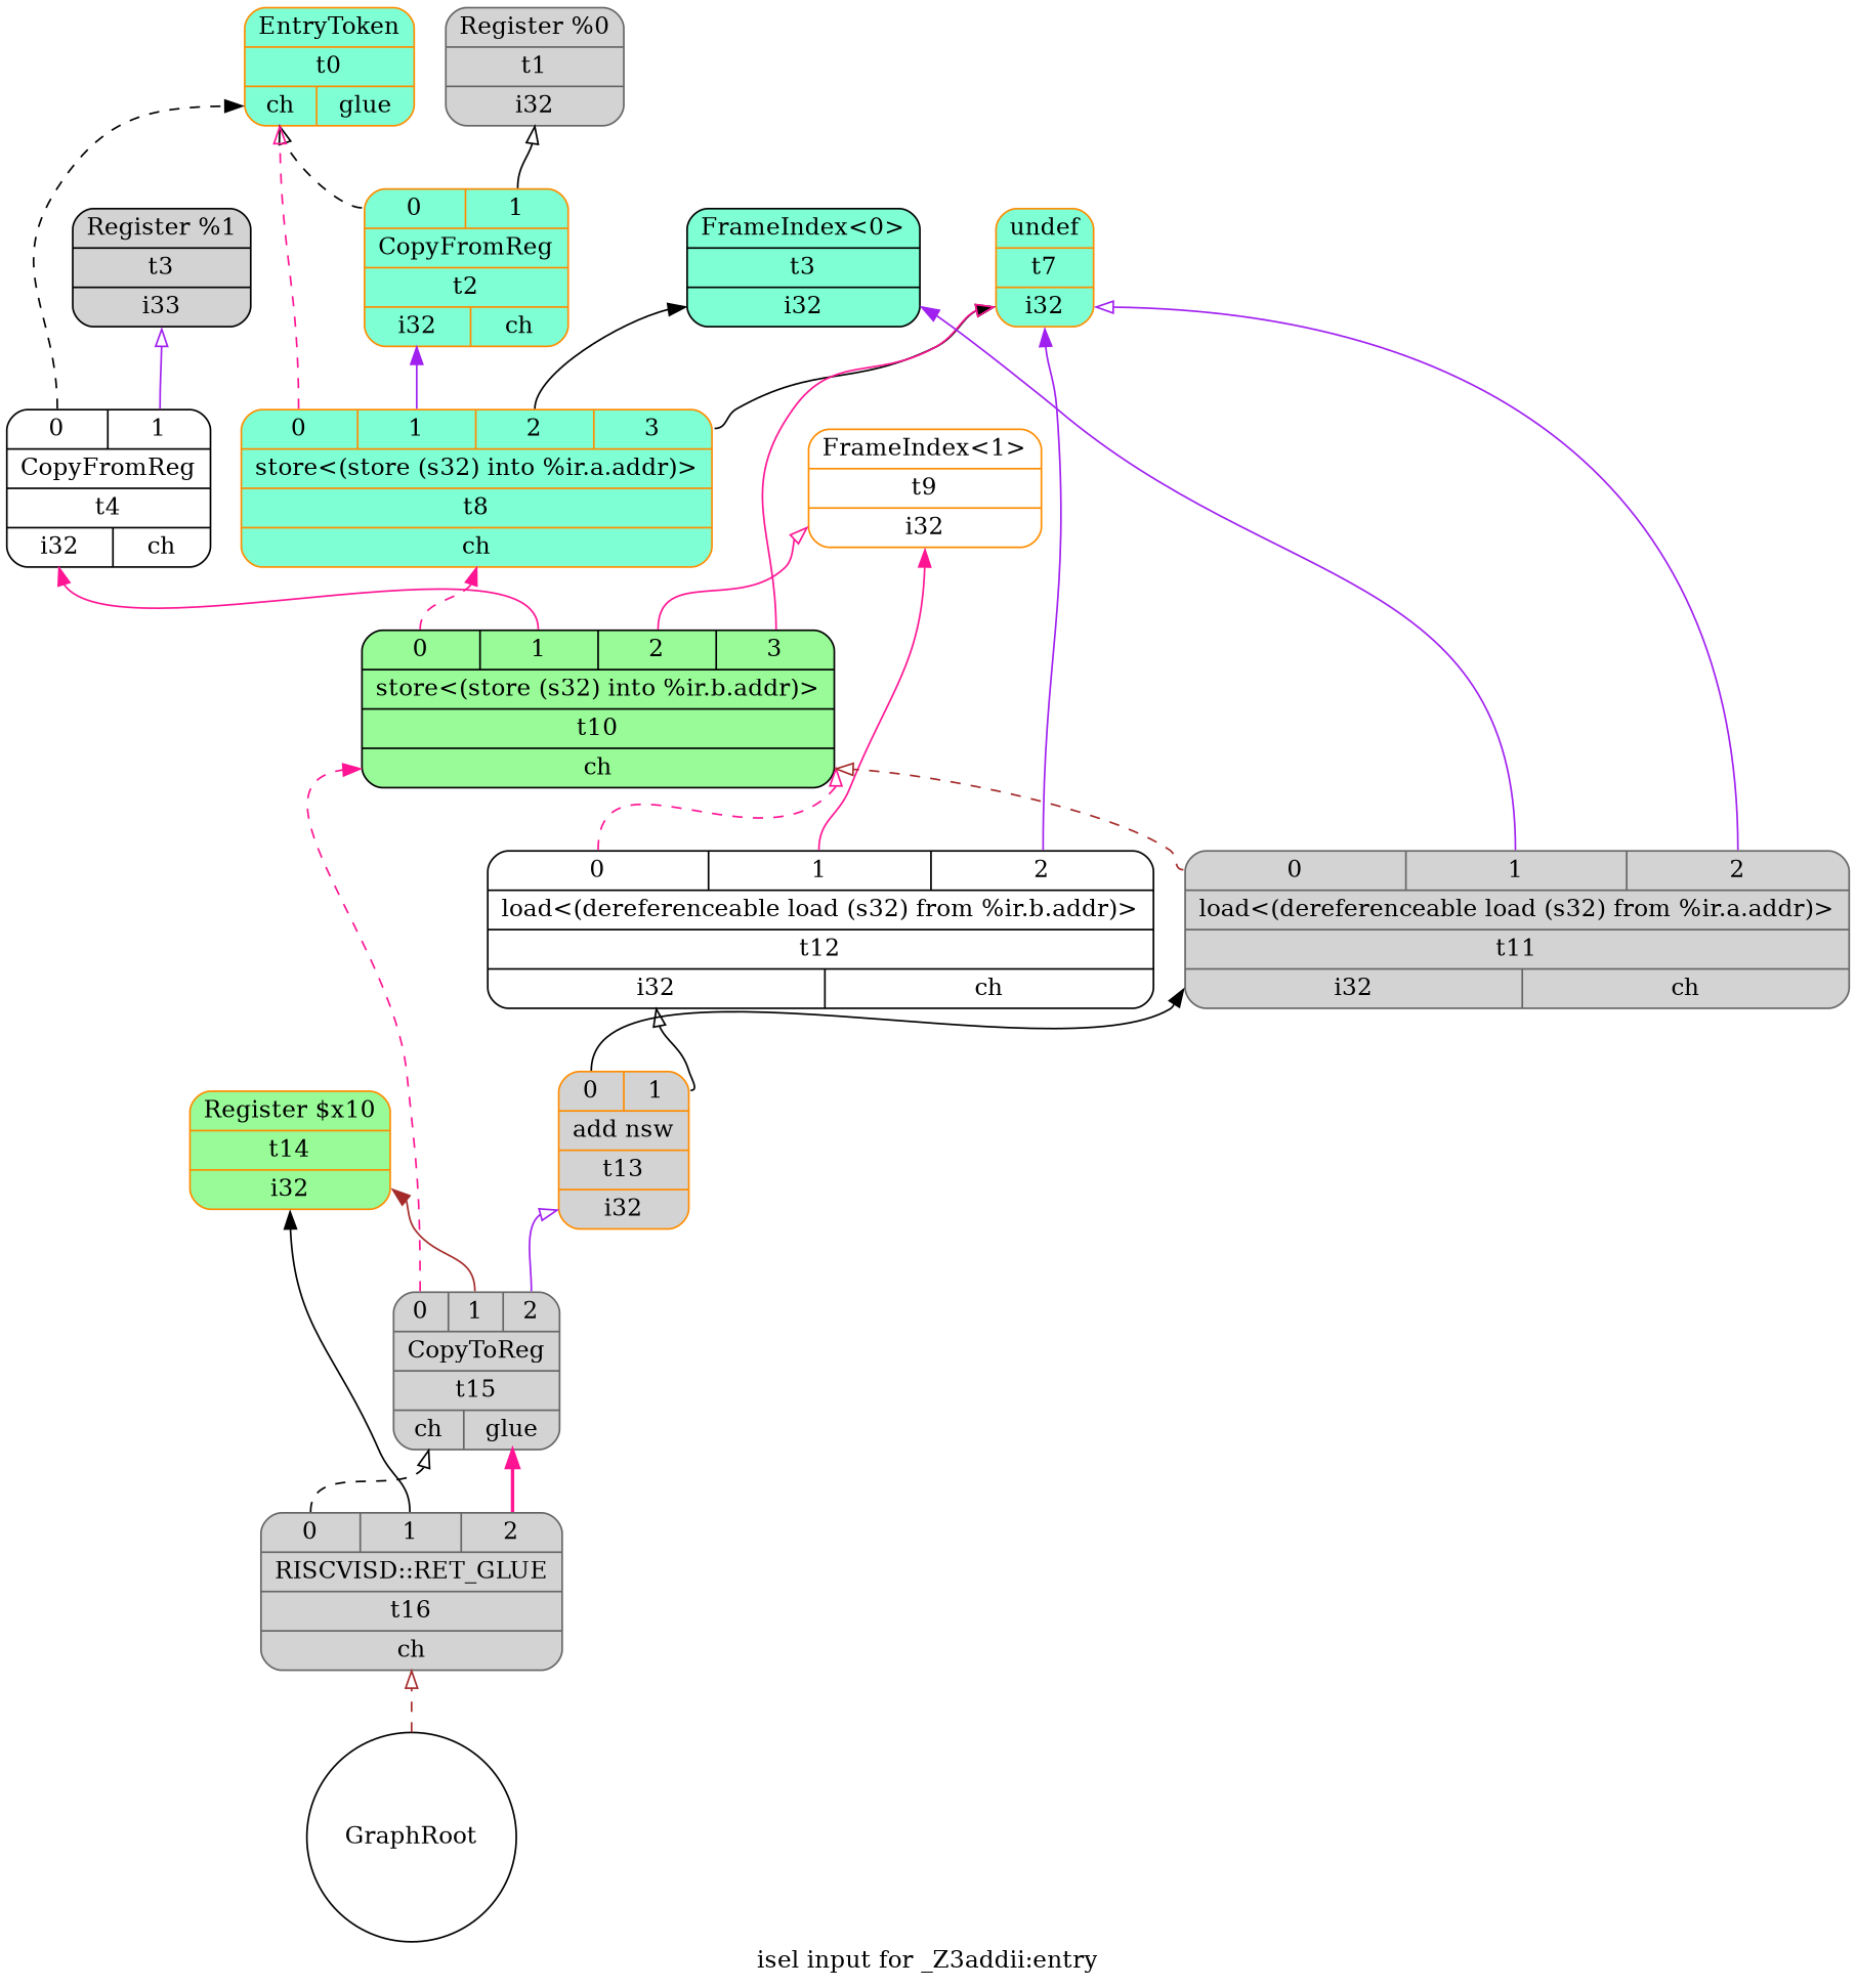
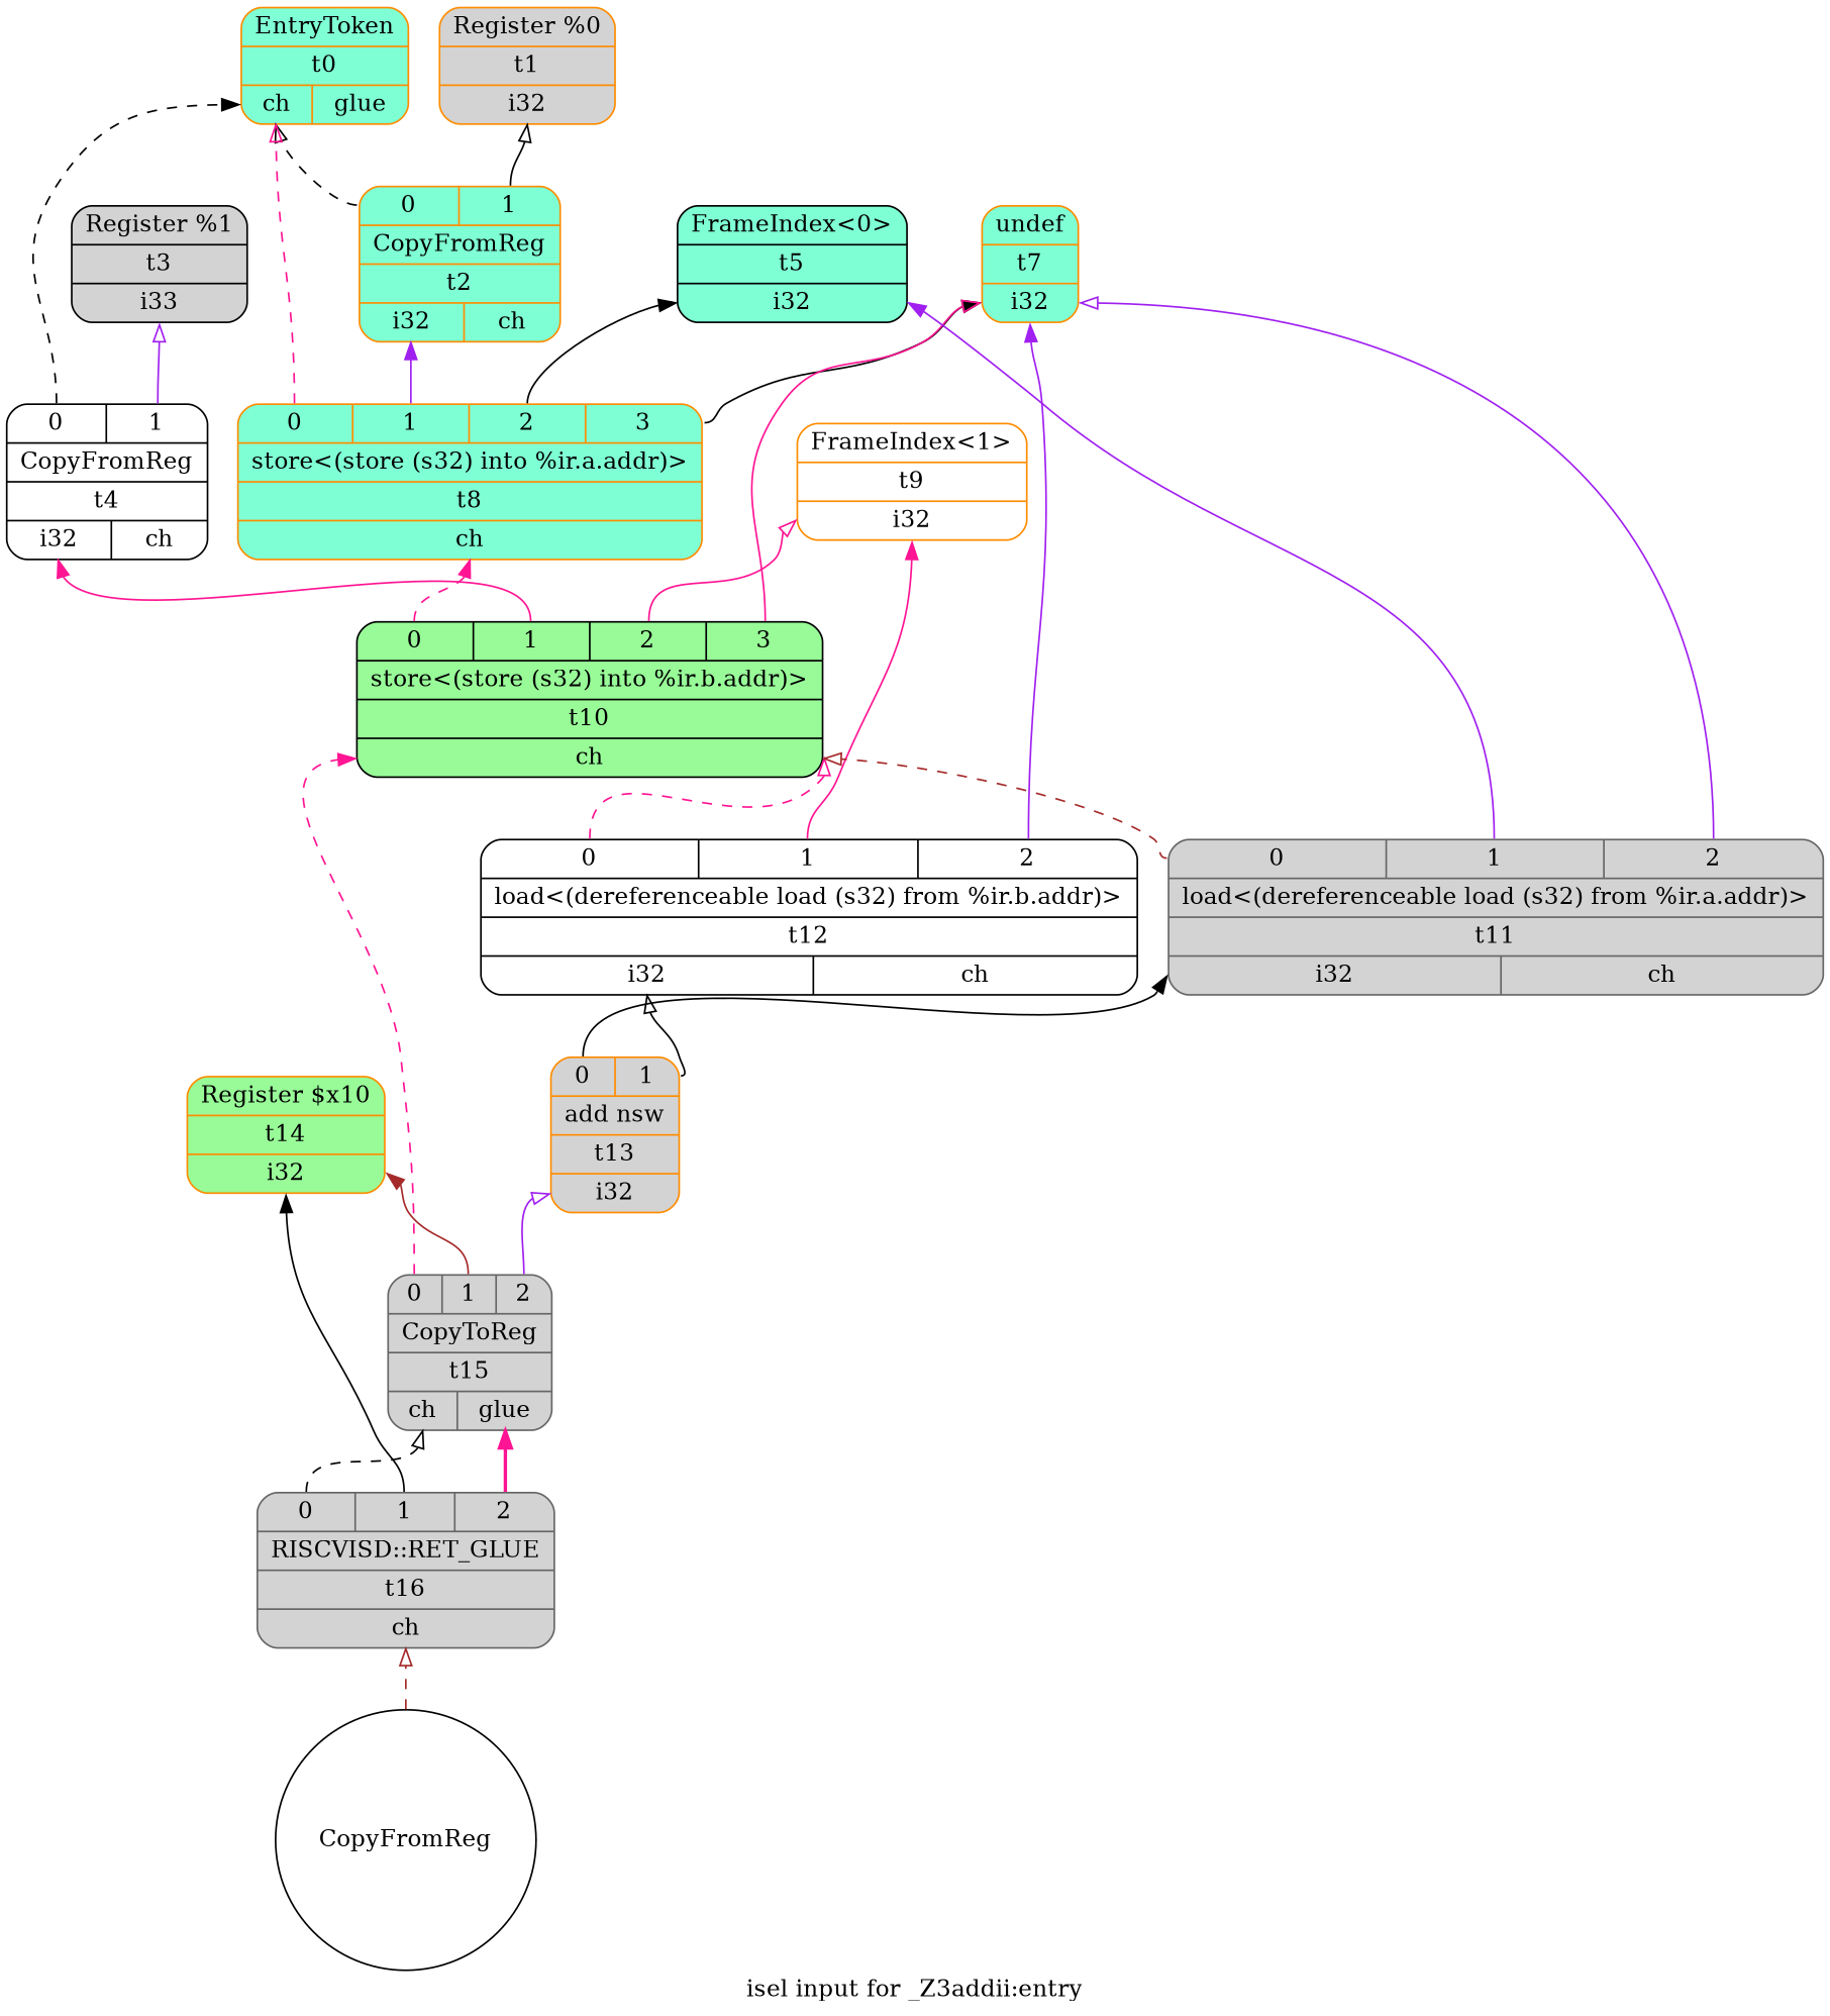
  digraph {
    label="isel input for _Z3addii:entry"
    rankdir=BT
    node [color=darkorange fillcolor=lightgrey shape=Mrecord style=filled]
    edge [arrowhead=normal color=black headport=d0 tailport=s0]
    n1 [fillcolor=aquamarine label="{EntryToken|t0|{<d0>ch|<d1>glue}}"]
-   n2 [color=gray40 label="{Register %0|t1|{<d0>i32}}"]
+   n2 [label="{Register %0|t1|{<d0>i32}}"]
    n3 [color=black label="{Register %1|t3|{<d0>i33}}"]
-   n4 [color=black fillcolor=aquamarine label="{FrameIndex\<0\>|t3|{<d0>i32}}"]
+   n4 [color=black fillcolor=aquamarine label="{FrameIndex\<0\>|t5|{<d0>i32}}"]
    n5 [fillcolor=aquamarine label="{undef|t7|{<d0>i32}}"]
    n6 [fillcolor=white label="{FrameIndex\<1\>|t9|{<d0>i32}}"]
    n7 [fillcolor=palegreen label="{Register $x10|t14|{<d0>i32}}"]
    n8 [fillcolor=aquamarine label="{{<s0>0|<s1>1}|CopyFromReg|t2|{<d0>i32|<d1>ch}}"]
    n9 [color=black fillcolor=white label="{{<s0>0|<s1>1}|CopyFromReg|t4|{<d0>i32|<d1>ch}}"]
    n10 [fillcolor=aquamarine label="{{<s0>0|<s1>1|<s2>2|<s3>3}|store\<(store (s32) into %ir.a.addr)\>|t8|{<d0>ch}}"]
    n11 [color=black fillcolor=palegreen label="{{<s0>0|<s1>1|<s2>2|<s3>3}|store\<(store (s32) into %ir.b.addr)\>|t10|{<d0>ch}}"]
    n12 [color=black fillcolor=white label="{{<s0>0|<s1>1|<s2>2}|load\<(dereferenceable load (s32) from %ir.b.addr)\>|t12|{<d0>i32|<d1>ch}}"]
    n13 [color=gray40 label="{{<s0>0|<s1>1|<s2>2}|load\<(dereferenceable load (s32) from %ir.a.addr)\>|t11|{<d0>i32|<d1>ch}}"]
    n14 [label="{{<s0>0|<s1>1}|add nsw|t13|{<d0>i32}}"]
    n15 [color=gray40 label="{{<s0>0|<s1>1|<s2>2}|CopyToReg|t15|{<d0>ch|<d1>glue}}"]
    n16 [color=gray40 label="{{<s0>0|<s1>1|<s2>2}|RISCVISD::RET_GLUE|t16|{<d0>ch}}"]
-   n17 [color=black fillcolor=white label=GraphRoot plaintext=circle shape=circle]
+   n17 [color=black fillcolor=white label=CopyFromReg plaintext=circle shape=circle]
    n8 -> n1 [arrowhead=onormal style=dashed]
    n8 -> n2 [arrowhead=onormal tailport=s1]
    n9 -> n1 [style=dashed]
    n9 -> n3 [arrowhead=onormal color=purple tailport=s1]
    n10 -> n1 [arrowhead=onormal color=deeppink style=dashed]
    n10 -> n4 [tailport=s2]
    n10 -> n5 [tailport=s3]
    n10 -> n8 [color=purple tailport=s1]
    n11 -> n5 [arrowhead=onormal color=deeppink tailport=s3]
    n11 -> n6 [arrowhead=onormal color=deeppink tailport=s2]
    n11 -> n9 [color=deeppink tailport=s1]
    n11 -> n10 [color=deeppink style=dashed]
    n12 -> n5 [color=purple tailport=s2]
    n12 -> n6 [color=deeppink tailport=s1]
    n12 -> n11 [arrowhead=onormal color=deeppink style=dashed]
    n13 -> n4 [color=purple tailport=s1]
    n13 -> n5 [arrowhead=onormal color=purple tailport=s2]
    n13 -> n11 [arrowhead=onormal color=brown style=dashed]
    n14 -> n12 [arrowhead=onormal tailport=s1]
    n14 -> n13
    n15 -> n7 [color=brown tailport=s1]
    n15 -> n11 [color=deeppink style=dashed]
    n15 -> n14 [arrowhead=onormal color=purple tailport=s2]
    n16 -> n7 [tailport=s1]
    n16 -> n15 [arrowhead=onormal style=dashed]
    n16 -> n15 [color=deeppink headport=d1 style=bold tailport=s2]
    n17 -> n16 [arrowhead=onormal color=brown style=dashed]
  }
